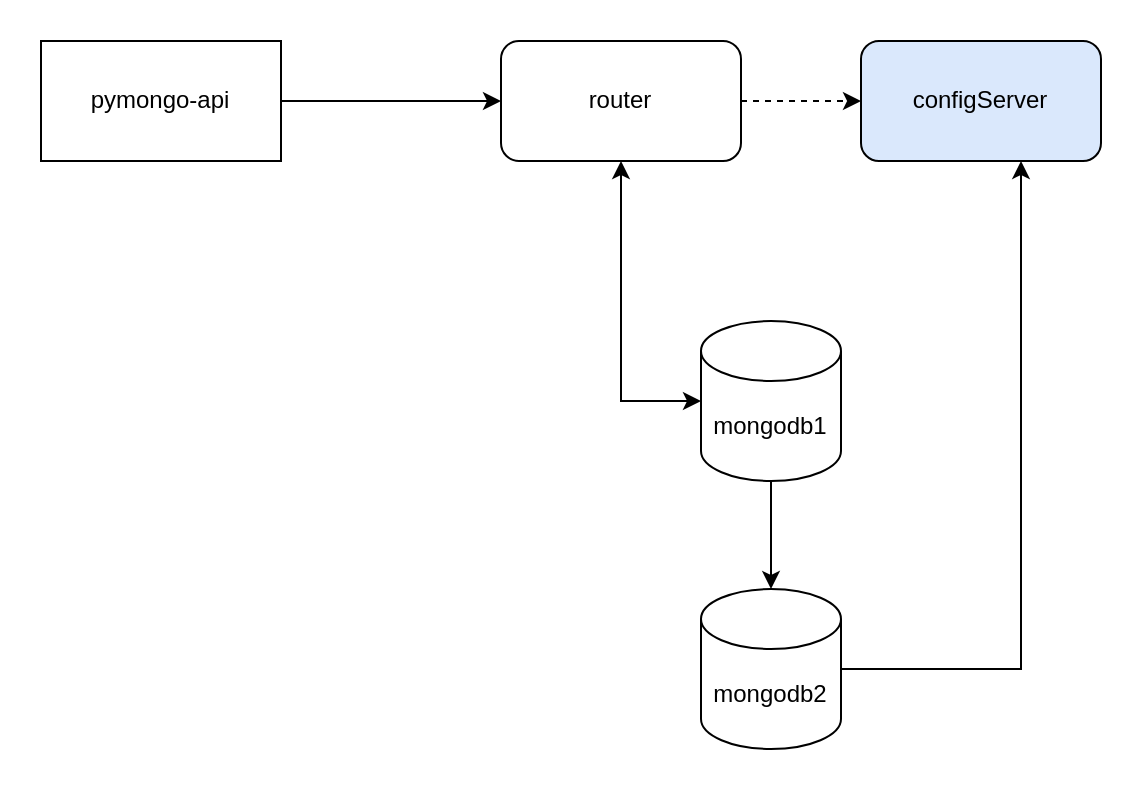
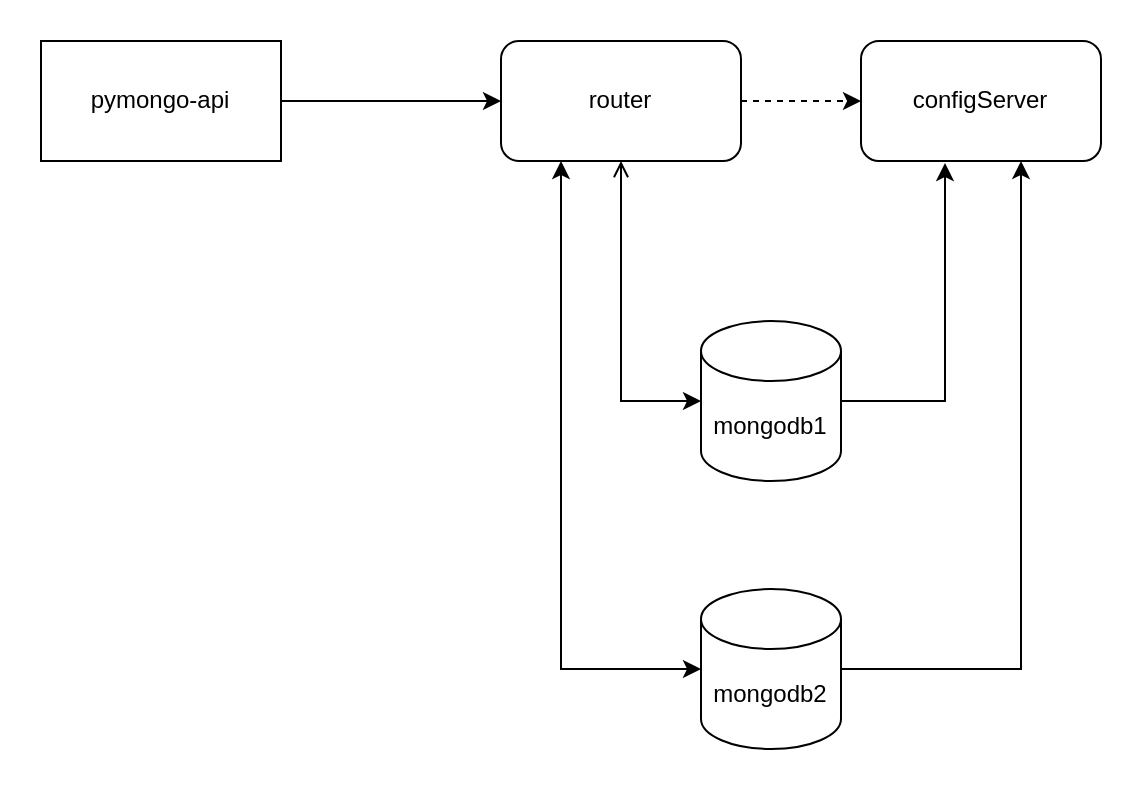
  <mxCell id="0" />
  <mxCell id="1" parent="0" />
  <mxCell id="2" value="mongodb1" style="shape=cylinder3;whiteSpace=wrap;html=1;boundedLbl=1;backgroundOutline=1;size=15;" parent="1" vertex="1"><mxGeometry x="350" y="160" width="70" height="80" as="geometry" /></mxCell>
  <mxCell id="3" value="pymongo-api" style="whiteSpace=wrap;html=1;rounded=0;" parent="1" vertex="1"><mxGeometry x="20" y="20" width="120" height="60" as="geometry" /></mxCell>
  <mxCell id="4" style="edgeStyle=orthogonalEdgeStyle;rounded=0;orthogonalLoop=1;jettySize=auto;html=1;exitX=1;exitY=0.5;exitDx=0;exitDy=0;entryX=0;entryY=0.5;entryDx=0;entryDy=0;" parent="1" source="3" target="7" edge="1"><mxGeometry relative="1" as="geometry" /></mxCell>
  <mxCell id="5" value="mongodb2" style="shape=cylinder3;whiteSpace=wrap;html=1;boundedLbl=1;backgroundOutline=1;size=15;" vertex="1" parent="1"><mxGeometry x="350" y="294" width="70" height="80" as="geometry" /></mxCell>
  <mxCell id="6" style="edgeStyle=orthogonalEdgeStyle;rounded=0;orthogonalLoop=1;jettySize=auto;html=1;entryX=0;entryY=0.5;entryDx=0;entryDy=0;dashed=1;" edge="1" parent="1" source="7" target="8"><mxGeometry relative="1" as="geometry" /></mxCell>
  <mxCell id="7" value="router" style="rounded=1;whiteSpace=wrap;html=1;" vertex="1" parent="1"><mxGeometry x="250" y="20" width="120" height="60" as="geometry" /></mxCell>
- <mxCell id="8" value="configServer" style="rounded=1;whiteSpace=wrap;html=1;fillColor=#dae8fc;" vertex="1" parent="1"><mxGeometry x="430" y="20" width="120" height="60" as="geometry" /></mxCell>
- <mxCell id="10" value="" style="endArrow=classic;startArrow=classic;html=1;rounded=0;entryX=0.5;entryY=1;entryDx=0;entryDy=0;movable=1;resizable=1;rotatable=1;deletable=1;editable=1;locked=0;connectable=1;edgeStyle=elbowEdgeStyle;elbow=vertical;exitX=0;exitY=0.5;exitDx=0;exitDy=0;exitPerimeter=0;" edge="1" parent="1" source="2" target="7"><mxGeometry width="50" height="50" relative="1" as="geometry"><mxPoint x="550" y="270" as="sourcePoint" /><mxPoint x="290" y="90" as="targetPoint" /><Array as="points"><mxPoint x="320" y="200" /></Array></mxGeometry></mxCell>
- <mxCell id="11" style="edgeStyle=orthogonalEdgeStyle;rounded=0;orthogonalLoop=1;jettySize=auto;html=1;" edge="1" parent="1" source="2" target="5"><mxGeometry relative="1" as="geometry" /></mxCell>
+ <mxCell id="8" value="configServer" style="rounded=1;whiteSpace=wrap;html=1;" vertex="1" parent="1"><mxGeometry x="430" y="20" width="120" height="60" as="geometry" /></mxCell>
+ <mxCell id="9" value="" style="endArrow=classic;startArrow=classic;html=1;rounded=0;entryX=0.25;entryY=1;entryDx=0;entryDy=0;exitX=0;exitY=0.5;exitDx=0;exitDy=0;exitPerimeter=0;movable=1;resizable=1;rotatable=1;deletable=1;editable=1;locked=0;connectable=1;edgeStyle=elbowEdgeStyle;elbow=vertical;" edge="1" parent="1" source="5" target="7"><mxGeometry width="50" height="50" relative="1" as="geometry"><mxPoint x="350" y="300" as="sourcePoint" /><mxPoint x="400" y="250" as="targetPoint" /><Array as="points"><mxPoint x="310" y="334" /></Array></mxGeometry></mxCell>
+ <mxCell id="10" value="" style="endArrow=open;startArrow=classic;html=1;rounded=0;entryX=0.5;entryY=1;entryDx=0;entryDy=0;movable=1;resizable=1;rotatable=1;deletable=1;editable=1;locked=0;connectable=1;edgeStyle=elbowEdgeStyle;elbow=vertical;exitX=0;exitY=0.5;exitDx=0;exitDy=0;exitPerimeter=0;" edge="1" parent="1" source="2" target="7"><mxGeometry width="50" height="50" relative="1" as="geometry"><mxPoint x="550" y="270" as="sourcePoint" /><mxPoint x="290" y="90" as="targetPoint" /><Array as="points"><mxPoint x="320" y="200" /></Array></mxGeometry></mxCell>
+ <mxCell id="11" style="edgeStyle=orthogonalEdgeStyle;rounded=0;orthogonalLoop=1;jettySize=auto;html=1;entryX=0.35;entryY=1.017;entryDx=0;entryDy=0;entryPerimeter=0;" edge="1" parent="1" source="2" target="8"><mxGeometry relative="1" as="geometry" /></mxCell>
  <mxCell id="12" style="edgeStyle=orthogonalEdgeStyle;rounded=0;orthogonalLoop=1;jettySize=auto;html=1;" edge="1" parent="1" source="5" target="8"><mxGeometry relative="1" as="geometry"><Array as="points"><mxPoint x="510" y="334" /></Array></mxGeometry></mxCell>
